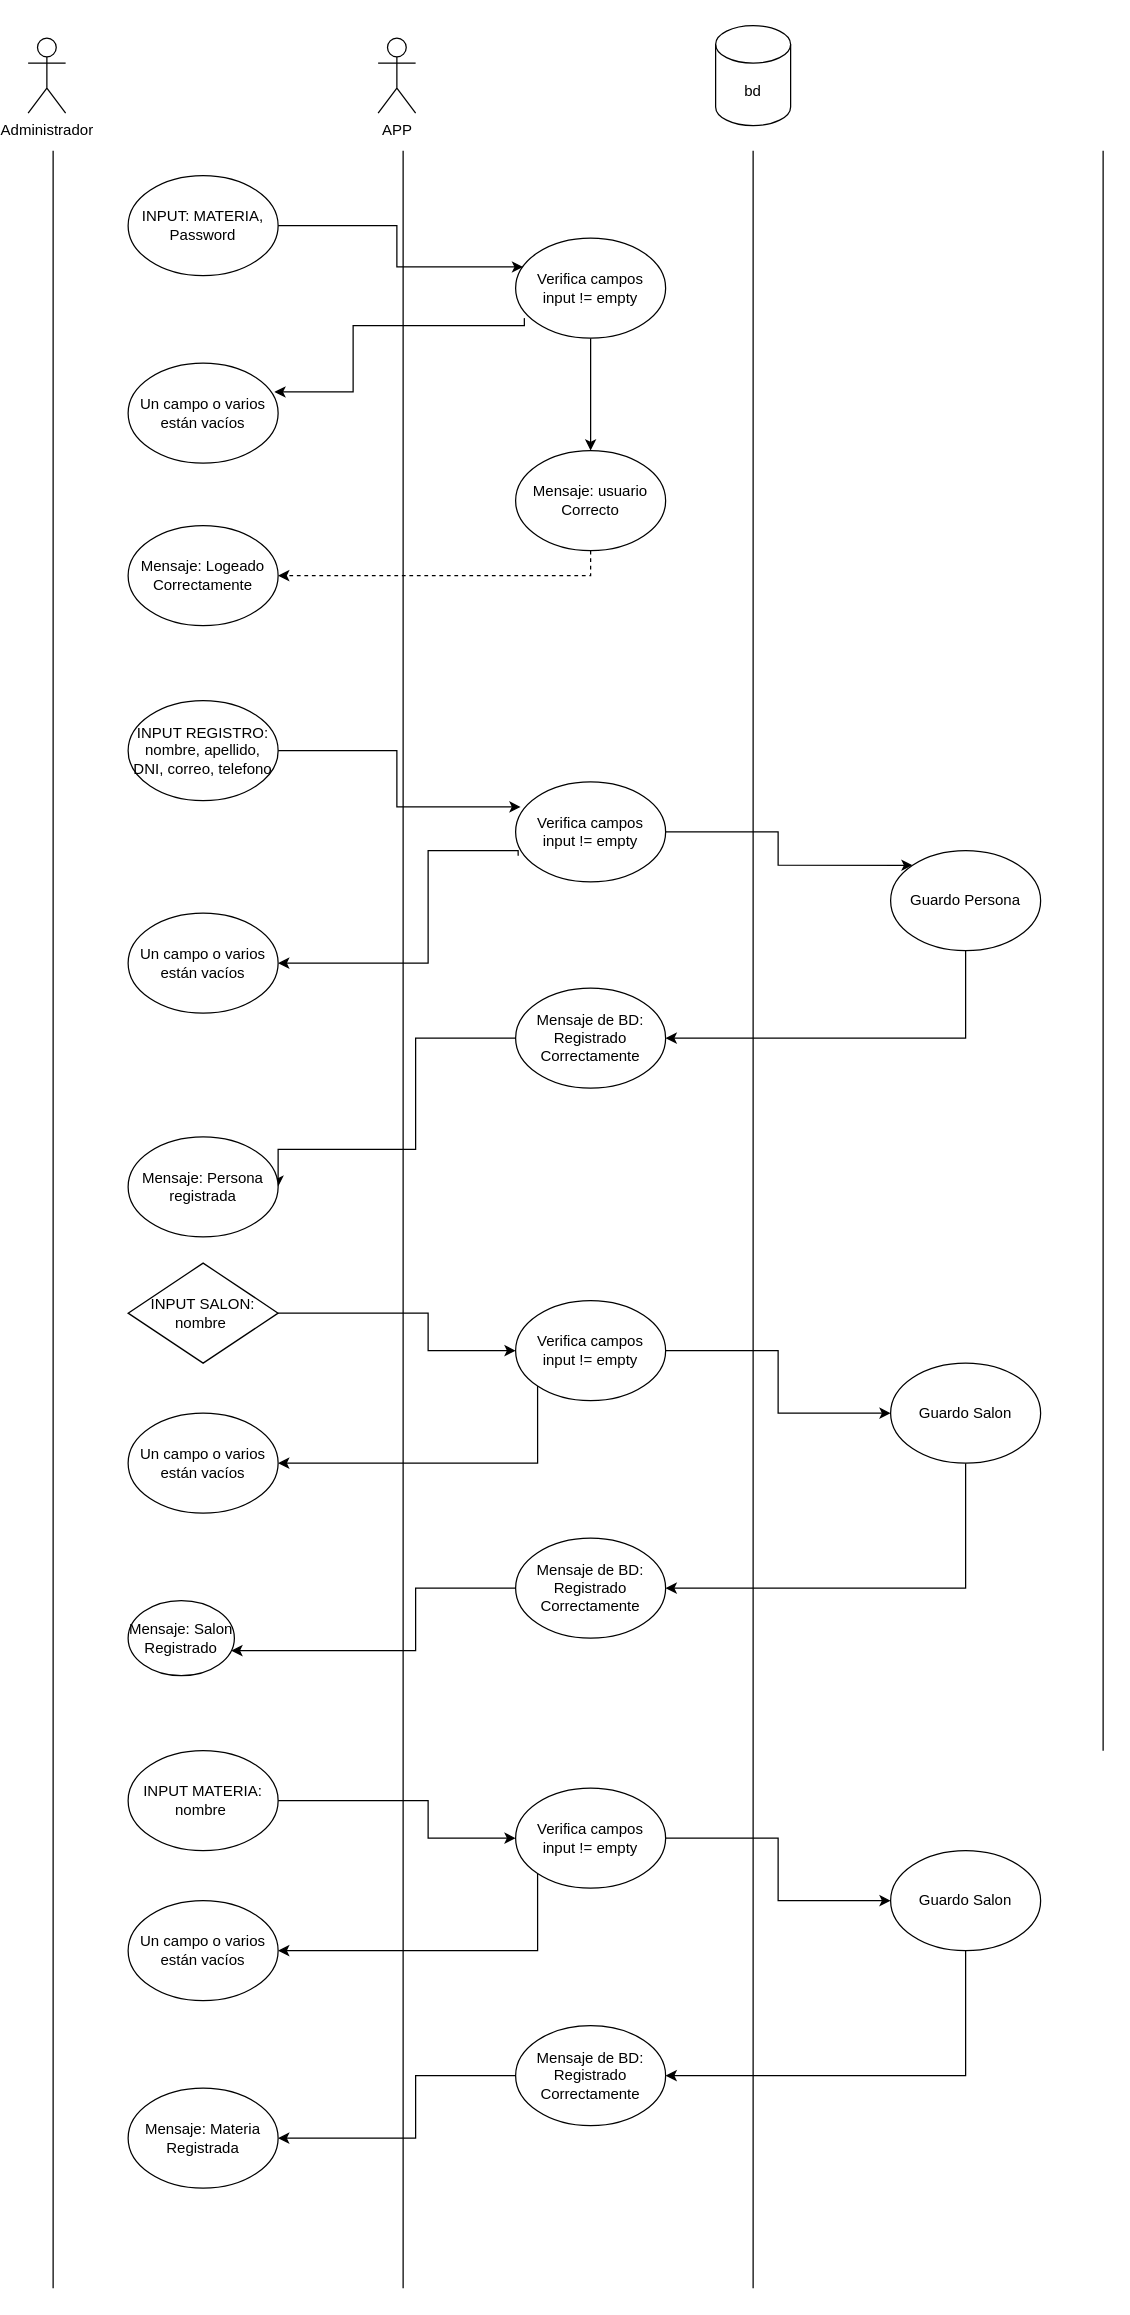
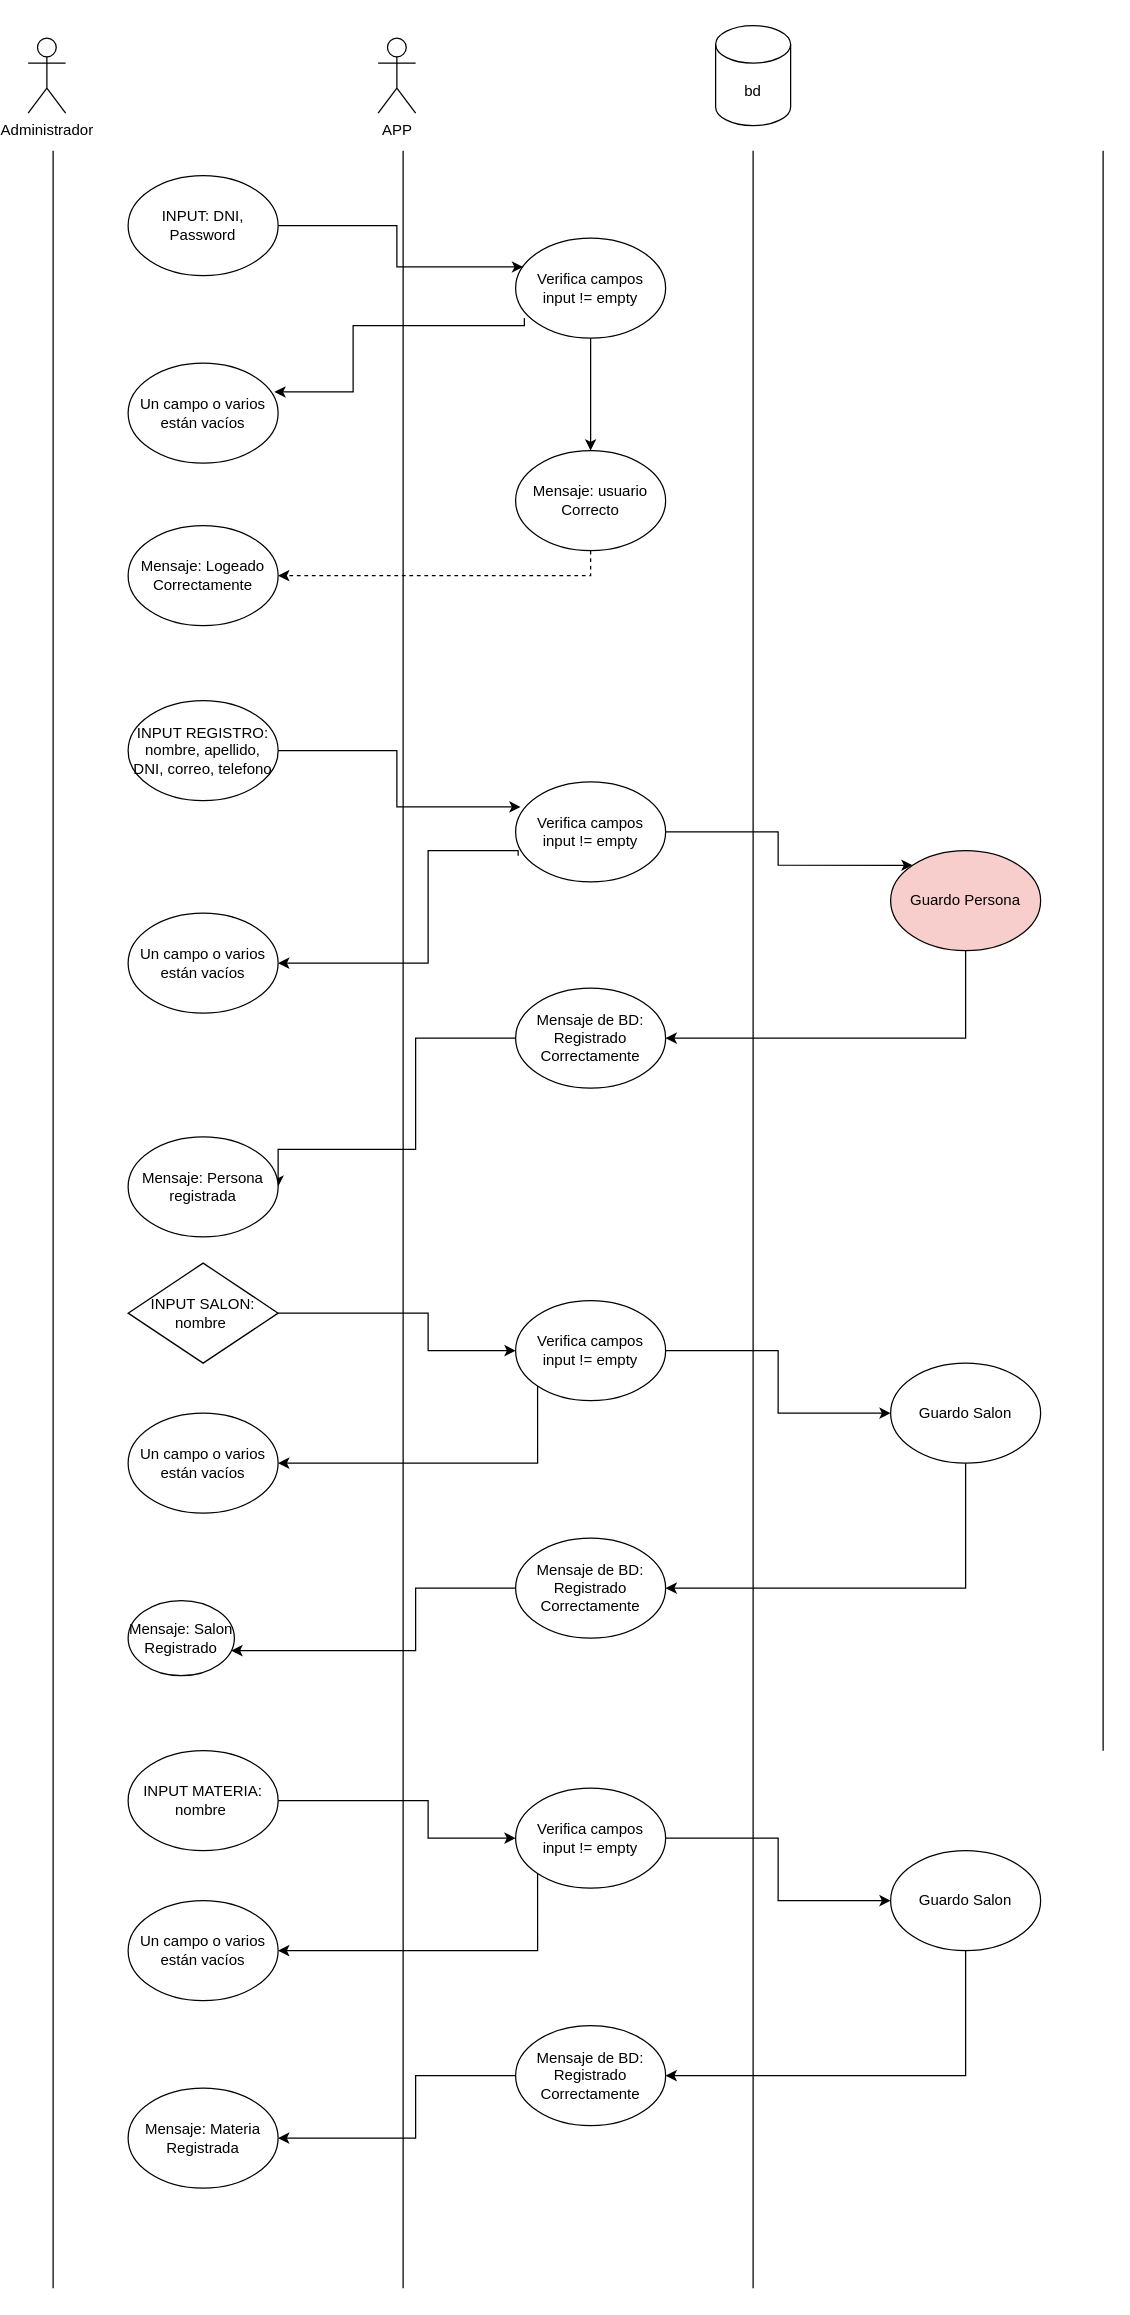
  <mxCell id="0" />
  <mxCell id="1" parent="0" />
  <mxCell id="2" value="" style="endArrow=none;html=1;rounded=0;" edge="1" parent="1"><mxGeometry width="50" height="50" relative="1" as="geometry"><mxPoint x="40" y="1830" as="sourcePoint" /><mxPoint x="40" y="120" as="targetPoint" /></mxGeometry></mxCell>
  <mxCell id="3" value="" style="endArrow=none;html=1;rounded=0;" edge="1" parent="1"><mxGeometry width="50" height="50" relative="1" as="geometry"><mxPoint x="320" y="1830" as="sourcePoint" /><mxPoint x="320" y="120" as="targetPoint" /></mxGeometry></mxCell>
  <mxCell id="4" value="" style="endArrow=none;html=1;rounded=0;" edge="1" parent="1"><mxGeometry width="50" height="50" relative="1" as="geometry"><mxPoint x="600" y="1830" as="sourcePoint" /><mxPoint x="600" y="120" as="targetPoint" /></mxGeometry></mxCell>
  <mxCell id="5" value="Administrador" style="shape=umlActor;verticalLabelPosition=bottom;verticalAlign=top;html=1;outlineConnect=0;" vertex="1" parent="1"><mxGeometry x="20" y="30" width="30" height="60" as="geometry" /></mxCell>
  <mxCell id="6" value="APP" style="shape=umlActor;verticalLabelPosition=bottom;verticalAlign=top;html=1;outlineConnect=0;" vertex="1" parent="1"><mxGeometry x="300" y="30" width="30" height="60" as="geometry" /></mxCell>
  <mxCell id="7" value="bd" style="shape=cylinder3;whiteSpace=wrap;html=1;boundedLbl=1;backgroundOutline=1;size=15;" vertex="1" parent="1"><mxGeometry x="570" y="20" width="60" height="80" as="geometry" /></mxCell>
  <mxCell id="8" value="" style="endArrow=none;html=1;rounded=0;" edge="1" parent="1"><mxGeometry width="50" height="50" relative="1" as="geometry"><mxPoint x="880" y="1400" as="sourcePoint" /><mxPoint x="880" y="120" as="targetPoint" /></mxGeometry></mxCell>
  <mxCell id="9" style="edgeStyle=orthogonalEdgeStyle;rounded=0;orthogonalLoop=1;jettySize=auto;html=1;exitX=1;exitY=0.5;exitDx=0;exitDy=0;entryX=0.05;entryY=0.288;entryDx=0;entryDy=0;entryPerimeter=0;" edge="1" parent="1" source="10" target="13"><mxGeometry relative="1" as="geometry" /></mxCell>
- <mxCell id="10" value="&lt;span&gt;INPUT: MATERIA, Password&lt;/span&gt;" style="ellipse;whiteSpace=wrap;html=1;" vertex="1" parent="1"><mxGeometry x="100" y="140" width="120" height="80" as="geometry" /></mxCell>
+ <mxCell id="10" value="&lt;span&gt;INPUT: DNI, Password&lt;/span&gt;" style="ellipse;whiteSpace=wrap;html=1;" vertex="1" parent="1"><mxGeometry x="100" y="140" width="120" height="80" as="geometry" /></mxCell>
  <mxCell id="11" style="edgeStyle=orthogonalEdgeStyle;rounded=0;orthogonalLoop=1;jettySize=auto;html=1;exitX=0.058;exitY=0.8;exitDx=0;exitDy=0;entryX=0.975;entryY=0.288;entryDx=0;entryDy=0;exitPerimeter=0;entryPerimeter=0;" edge="1" parent="1" source="13" target="14"><mxGeometry relative="1" as="geometry"><Array as="points"><mxPoint x="417" y="260" /><mxPoint x="280" y="260" /><mxPoint x="280" y="313" /></Array></mxGeometry></mxCell>
  <mxCell id="12" style="edgeStyle=orthogonalEdgeStyle;rounded=0;orthogonalLoop=1;jettySize=auto;html=1;exitX=0.5;exitY=1;exitDx=0;exitDy=0;" edge="1" parent="1" source="13" target="16"><mxGeometry relative="1" as="geometry" /></mxCell>
  <mxCell id="13" value="Verifica campos&lt;br&gt;input != empty" style="ellipse;whiteSpace=wrap;html=1;" vertex="1" parent="1"><mxGeometry x="410" y="190" width="120" height="80" as="geometry" /></mxCell>
  <mxCell id="14" value="Un campo o varios están vacíos" style="ellipse;whiteSpace=wrap;html=1;" vertex="1" parent="1"><mxGeometry x="100" y="290" width="120" height="80" as="geometry" /></mxCell>
  <mxCell id="15" style="edgeStyle=orthogonalEdgeStyle;rounded=0;orthogonalLoop=1;jettySize=auto;html=1;exitX=0.5;exitY=1;exitDx=0;exitDy=0;entryX=1;entryY=0.5;entryDx=0;entryDy=0;dashed=1;" edge="1" parent="1" source="16" target="17"><mxGeometry relative="1" as="geometry" /></mxCell>
  <mxCell id="16" value="Mensaje: usuario Correcto" style="ellipse;whiteSpace=wrap;html=1;" vertex="1" parent="1"><mxGeometry x="410" y="360" width="120" height="80" as="geometry" /></mxCell>
  <mxCell id="17" value="Mensaje: Logeado Correctamente" style="ellipse;whiteSpace=wrap;html=1;" vertex="1" parent="1"><mxGeometry x="100" y="420" width="120" height="80" as="geometry" /></mxCell>
  <mxCell id="18" style="edgeStyle=orthogonalEdgeStyle;rounded=0;orthogonalLoop=1;jettySize=auto;html=1;exitX=1;exitY=0.5;exitDx=0;exitDy=0;entryX=0.033;entryY=0.25;entryDx=0;entryDy=0;entryPerimeter=0;" edge="1" parent="1" source="19" target="22"><mxGeometry relative="1" as="geometry" /></mxCell>
  <mxCell id="19" value="INPUT REGISTRO: nombre, apellido, DNI, correo, telefono" style="ellipse;whiteSpace=wrap;html=1;" vertex="1" parent="1"><mxGeometry x="100" y="560" width="120" height="80" as="geometry" /></mxCell>
  <mxCell id="20" style="edgeStyle=orthogonalEdgeStyle;rounded=0;orthogonalLoop=1;jettySize=auto;html=1;exitX=0.017;exitY=0.738;exitDx=0;exitDy=0;entryX=1;entryY=0.5;entryDx=0;entryDy=0;exitPerimeter=0;" edge="1" parent="1" source="22" target="23"><mxGeometry relative="1" as="geometry"><Array as="points"><mxPoint x="412" y="680" /><mxPoint x="340" y="680" /><mxPoint x="340" y="770" /></Array></mxGeometry></mxCell>
  <mxCell id="21" style="edgeStyle=orthogonalEdgeStyle;rounded=0;orthogonalLoop=1;jettySize=auto;html=1;exitX=1;exitY=0.5;exitDx=0;exitDy=0;entryX=0;entryY=0;entryDx=0;entryDy=0;" edge="1" parent="1" source="22" target="27"><mxGeometry relative="1" as="geometry" /></mxCell>
  <mxCell id="22" value="Verifica campos&lt;br&gt;input != empty" style="ellipse;whiteSpace=wrap;html=1;" vertex="1" parent="1"><mxGeometry x="410" y="625" width="120" height="80" as="geometry" /></mxCell>
  <mxCell id="23" value="Un campo o varios están vacíos" style="ellipse;whiteSpace=wrap;html=1;" vertex="1" parent="1"><mxGeometry x="100" y="730" width="120" height="80" as="geometry" /></mxCell>
  <mxCell id="24" style="edgeStyle=orthogonalEdgeStyle;rounded=0;orthogonalLoop=1;jettySize=auto;html=1;exitX=0;exitY=0.5;exitDx=0;exitDy=0;entryX=1;entryY=0.5;entryDx=0;entryDy=0;" edge="1" parent="1" source="25" target="28"><mxGeometry relative="1" as="geometry"><Array as="points"><mxPoint x="330" y="830" /><mxPoint x="330" y="919" /></Array></mxGeometry></mxCell>
  <mxCell id="25" value="Mensaje de BD: Registrado Correctamente" style="ellipse;whiteSpace=wrap;html=1;" vertex="1" parent="1"><mxGeometry x="410" y="790" width="120" height="80" as="geometry" /></mxCell>
  <mxCell id="26" style="edgeStyle=orthogonalEdgeStyle;rounded=0;orthogonalLoop=1;jettySize=auto;html=1;exitX=0.5;exitY=1;exitDx=0;exitDy=0;entryX=1;entryY=0.5;entryDx=0;entryDy=0;" edge="1" parent="1" source="27" target="25"><mxGeometry relative="1" as="geometry" /></mxCell>
- <mxCell id="27" value="Guardo Persona" style="ellipse;whiteSpace=wrap;html=1;" vertex="1" parent="1"><mxGeometry x="710" y="680" width="120" height="80" as="geometry" /></mxCell>
+ <mxCell id="27" value="Guardo Persona" style="ellipse;whiteSpace=wrap;html=1;fillColor=#f8cecc;" vertex="1" parent="1"><mxGeometry x="710" y="680" width="120" height="80" as="geometry" /></mxCell>
  <mxCell id="28" value="Mensaje: Persona registrada" style="ellipse;whiteSpace=wrap;html=1;" vertex="1" parent="1"><mxGeometry x="100" y="909" width="120" height="80" as="geometry" /></mxCell>
  <mxCell id="29" style="edgeStyle=orthogonalEdgeStyle;rounded=0;orthogonalLoop=1;jettySize=auto;html=1;exitX=1;exitY=0.5;exitDx=0;exitDy=0;entryX=0;entryY=0.5;entryDx=0;entryDy=0;" edge="1" parent="1" source="30" target="33"><mxGeometry relative="1" as="geometry"><Array as="points"><mxPoint x="340" y="1050" /><mxPoint x="340" y="1080" /><mxPoint x="410" y="1080" /></Array></mxGeometry></mxCell>
  <mxCell id="30" value="INPUT SALON: nombre&amp;nbsp;" style="rhombus;whiteSpace=wrap;html=1;" vertex="1" parent="1"><mxGeometry x="100" y="1010" width="120" height="80" as="geometry" /></mxCell>
  <mxCell id="31" style="edgeStyle=orthogonalEdgeStyle;rounded=0;orthogonalLoop=1;jettySize=auto;html=1;exitX=0;exitY=1;exitDx=0;exitDy=0;entryX=1;entryY=0.5;entryDx=0;entryDy=0;" edge="1" parent="1" source="33" target="34"><mxGeometry relative="1" as="geometry"><Array as="points"><mxPoint x="428" y="1170" /></Array></mxGeometry></mxCell>
  <mxCell id="32" style="edgeStyle=orthogonalEdgeStyle;rounded=0;orthogonalLoop=1;jettySize=auto;html=1;exitX=1;exitY=0.5;exitDx=0;exitDy=0;entryX=0;entryY=0.5;entryDx=0;entryDy=0;" edge="1" parent="1" source="33" target="36"><mxGeometry relative="1" as="geometry" /></mxCell>
  <mxCell id="33" value="Verifica campos&lt;br&gt;input != empty" style="ellipse;whiteSpace=wrap;html=1;" vertex="1" parent="1"><mxGeometry x="410" y="1040" width="120" height="80" as="geometry" /></mxCell>
  <mxCell id="34" value="Un campo o varios están vacíos" style="ellipse;whiteSpace=wrap;html=1;" vertex="1" parent="1"><mxGeometry x="100" y="1130" width="120" height="80" as="geometry" /></mxCell>
  <mxCell id="35" style="edgeStyle=orthogonalEdgeStyle;rounded=0;orthogonalLoop=1;jettySize=auto;html=1;exitX=0.5;exitY=1;exitDx=0;exitDy=0;entryX=1;entryY=0.5;entryDx=0;entryDy=0;" edge="1" parent="1" source="36" target="38"><mxGeometry relative="1" as="geometry" /></mxCell>
  <mxCell id="36" value="Guardo Salon" style="ellipse;whiteSpace=wrap;html=1;" vertex="1" parent="1"><mxGeometry x="710" y="1090" width="120" height="80" as="geometry" /></mxCell>
  <mxCell id="37" style="edgeStyle=orthogonalEdgeStyle;rounded=0;orthogonalLoop=1;jettySize=auto;html=1;exitX=0;exitY=0.5;exitDx=0;exitDy=0;" edge="1" parent="1" source="38" target="39"><mxGeometry relative="1" as="geometry"><Array as="points"><mxPoint x="330" y="1270" /><mxPoint x="330" y="1320" /></Array></mxGeometry></mxCell>
  <mxCell id="38" value="Mensaje de BD: Registrado Correctamente" style="ellipse;whiteSpace=wrap;html=1;" vertex="1" parent="1"><mxGeometry x="410" y="1230" width="120" height="80" as="geometry" /></mxCell>
  <mxCell id="39" value="Mensaje: Salon Registrado" style="ellipse;whiteSpace=wrap;html=1;" vertex="1" parent="1"><mxGeometry x="100" y="1280" width="85" height="60" as="geometry" /></mxCell>
  <mxCell id="40" style="edgeStyle=orthogonalEdgeStyle;rounded=0;orthogonalLoop=1;jettySize=auto;html=1;exitX=1;exitY=0.5;exitDx=0;exitDy=0;entryX=0;entryY=0.5;entryDx=0;entryDy=0;" edge="1" parent="1" source="41" target="44"><mxGeometry relative="1" as="geometry"><Array as="points"><mxPoint x="340" y="1440" /><mxPoint x="340" y="1470" /><mxPoint x="410" y="1470" /></Array></mxGeometry></mxCell>
  <mxCell id="41" value="INPUT MATERIA: nombre&amp;nbsp;" style="ellipse;whiteSpace=wrap;html=1;" vertex="1" parent="1"><mxGeometry x="100" y="1400" width="120" height="80" as="geometry" /></mxCell>
  <mxCell id="42" style="edgeStyle=orthogonalEdgeStyle;rounded=0;orthogonalLoop=1;jettySize=auto;html=1;exitX=0;exitY=1;exitDx=0;exitDy=0;entryX=1;entryY=0.5;entryDx=0;entryDy=0;" edge="1" parent="1" source="44" target="45"><mxGeometry relative="1" as="geometry"><Array as="points"><mxPoint x="428" y="1560" /></Array></mxGeometry></mxCell>
  <mxCell id="43" style="edgeStyle=orthogonalEdgeStyle;rounded=0;orthogonalLoop=1;jettySize=auto;html=1;exitX=1;exitY=0.5;exitDx=0;exitDy=0;entryX=0;entryY=0.5;entryDx=0;entryDy=0;" edge="1" parent="1" source="44" target="47"><mxGeometry relative="1" as="geometry" /></mxCell>
  <mxCell id="44" value="Verifica campos&lt;br&gt;input != empty" style="ellipse;whiteSpace=wrap;html=1;" vertex="1" parent="1"><mxGeometry x="410" y="1430" width="120" height="80" as="geometry" /></mxCell>
  <mxCell id="45" value="Un campo o varios están vacíos" style="ellipse;whiteSpace=wrap;html=1;" vertex="1" parent="1"><mxGeometry x="100" y="1520" width="120" height="80" as="geometry" /></mxCell>
  <mxCell id="46" style="edgeStyle=orthogonalEdgeStyle;rounded=0;orthogonalLoop=1;jettySize=auto;html=1;exitX=0.5;exitY=1;exitDx=0;exitDy=0;entryX=1;entryY=0.5;entryDx=0;entryDy=0;" edge="1" parent="1" source="47" target="49"><mxGeometry relative="1" as="geometry" /></mxCell>
  <mxCell id="47" value="Guardo Salon" style="ellipse;whiteSpace=wrap;html=1;" vertex="1" parent="1"><mxGeometry x="710" y="1480" width="120" height="80" as="geometry" /></mxCell>
  <mxCell id="48" style="edgeStyle=orthogonalEdgeStyle;rounded=0;orthogonalLoop=1;jettySize=auto;html=1;exitX=0;exitY=0.5;exitDx=0;exitDy=0;" edge="1" parent="1" source="49" target="50"><mxGeometry relative="1" as="geometry"><Array as="points"><mxPoint x="330" y="1660" /><mxPoint x="330" y="1710" /></Array></mxGeometry></mxCell>
  <mxCell id="49" value="Mensaje de BD: Registrado Correctamente" style="ellipse;whiteSpace=wrap;html=1;" vertex="1" parent="1"><mxGeometry x="410" y="1620" width="120" height="80" as="geometry" /></mxCell>
  <mxCell id="50" value="Mensaje: Materia Registrada" style="ellipse;whiteSpace=wrap;html=1;" vertex="1" parent="1"><mxGeometry x="100" y="1670" width="120" height="80" as="geometry" /></mxCell>
